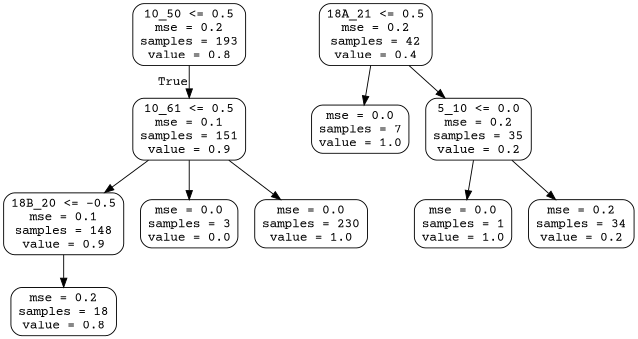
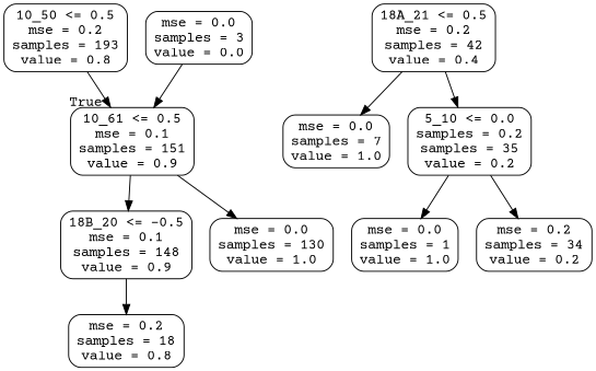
  digraph {
    fontname="Courier Prime"
    node [color=black fontname="Courier Prime" shape=box style=rounded]
    edge [fontname="Courier Prime"]
    n1 [label="10_50 <= 0.5\nmse = 0.2\nsamples = 193\nvalue = 0.8"]
    n2 [label="10_61 <= 0.5\nmse = 0.1\nsamples = 151\nvalue = 0.9"]
    n3 [label="18B_20 <= -0.5\nmse = 0.1\nsamples = 148\nvalue = 0.9"]
    n4 [label="mse = 0.0\nsamples = 3\nvalue = 0.0"]
-   n5 [label="mse = 0.0\nsamples = 230\nvalue = 1.0"]
+   n5 [label="mse = 0.0\nsamples = 130\nvalue = 1.0"]
    n6 [label="18A_21 <= 0.5\nmse = 0.2\nsamples = 42\nvalue = 0.4"]
    n7 [label="mse = 0.0\nsamples = 7\nvalue = 1.0"]
-   n8 [label="5_10 <= 0.0\nmse = 0.2\nsamples = 35\nvalue = 0.2"]
+   n8 [label="5_10 <= 0.0\nsamples = 0.2\nsamples = 35\nvalue = 0.2"]
    n9 [label="mse = 0.2\nsamples = 18\nvalue = 0.8"]
    n10 [label="mse = 0.0\nsamples = 1\nvalue = 1.0"]
    n11 [label="mse = 0.2\nsamples = 34\nvalue = 0.2"]
    n1 -> n2 [headlabel=True labelangle=45 labeldistance=2.5]
    n2 -> n3
-   n2 -> n4
+   n4 -> n2
    n2 -> n5
    n3 -> n9
    n6 -> n7
    n6 -> n8
    n8 -> n10
    n8 -> n11
  }
